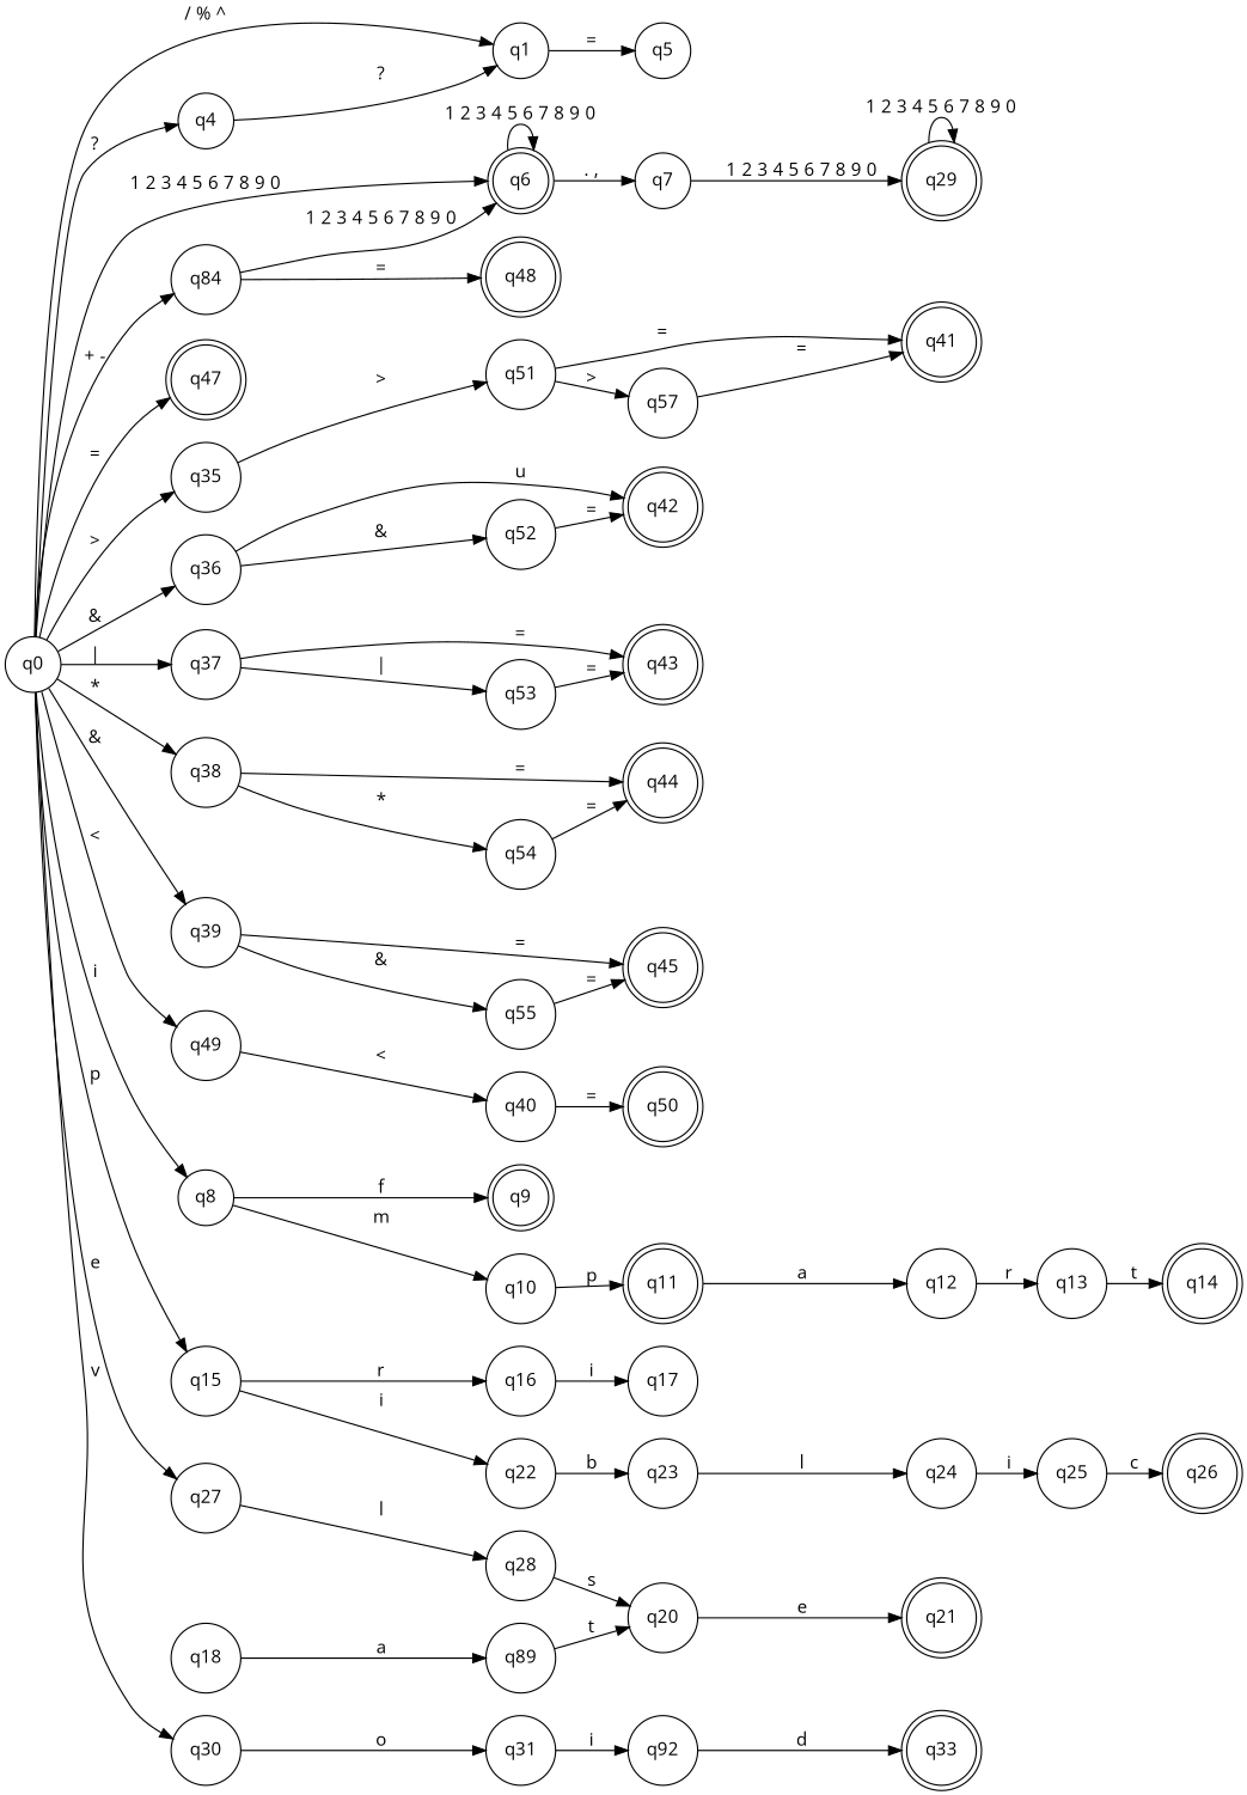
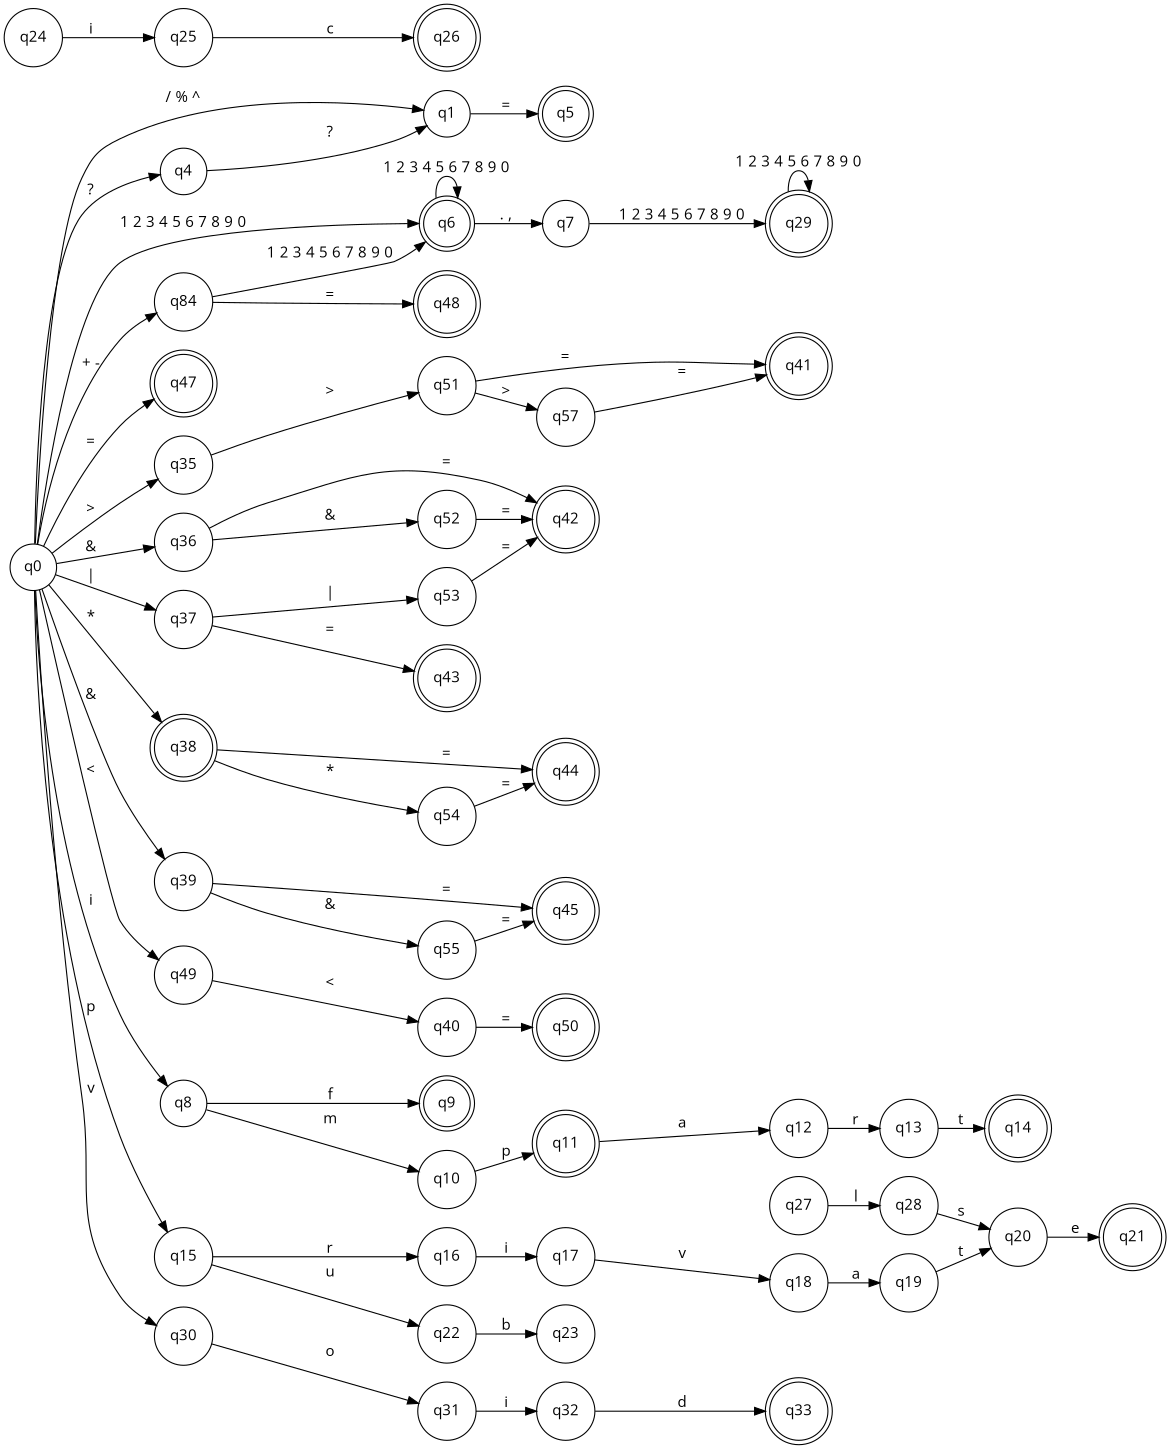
  digraph {
    fontname="Open Sans"
    rankdir=LR
    node [fontname="Open Sans" shape=circle]
    edge [fontname="Open Sans"]
-   q5
+   q5 [shape=doublecircle]
    q6 [shape=doublecircle]
    q7
    q29 [shape=doublecircle]
    q9 [shape=doublecircle]
    q14 [shape=doublecircle]
    q21 [shape=doublecircle]
    q26 [shape=doublecircle]
    q33 [shape=doublecircle]
    q41 [shape=doublecircle]
    q42 [shape=doublecircle]
    q43 [shape=doublecircle]
    q44 [shape=doublecircle]
    q45 [shape=doublecircle]
    q48 [shape=doublecircle]
    q47 [shape=doublecircle]
    q50 [shape=doublecircle]
    q0
    q4
    q1
    q35
    q36
    q37
-   q38
+   q38 [shape=doublecircle]
    q39
    q49
    n27 [label=q84]
    q8
    q15
    q27
    q30
    q51
    q52
    q53
    q54
    q55
    q40
    q10
    q16
    q22
    q28
    q31
    q57
    q11 [shape=doublecircle]
    q12
    q13
    q17
    q23
    q18
-   q19 [label=q89]
+   q19
    q20
    q24
    q25
-   q32 [label=q92]
+   q32
    q6 -> q6 [label="1 2 3 4 5 6 7 8 9 0"]
    q6 -> q7 [label=". ,"]
    q7 -> q29 [label="1 2 3 4 5 6 7 8 9 0"]
    q29 -> q29 [label="1 2 3 4 5 6 7 8 9 0"]
    q0 -> q6 [label="1 2 3 4 5 6 7 8 9 0"]
    q0 -> q47 [label="="]
    q0 -> q4 [label="?"]
    q0 -> q1 [label="/ % ^"]
    q0 -> q35 [label=">"]
    q0 -> q36 [label="&"]
    q0 -> q37 [label="|"]
    q0 -> q38 [label="*"]
    q0 -> q39 [label="&"]
    q0 -> q49 [label="<"]
    q0 -> n27 [label="+ -"]
    q0 -> q8 [label=i]
    q0 -> q15 [label=p]
-   q0 -> q27 [label=e]
    q0 -> q30 [label=v]
    q4 -> q1 [label="?"]
    q1 -> q5 [label="="]
    q35 -> q51 [label=">"]
-   q36 -> q42 [label=u]
+   q36 -> q42 [label="="]
    q36 -> q52 [label="&"]
    q37 -> q43 [label="="]
    q37 -> q53 [label="|"]
    q38 -> q44 [label="="]
    q38 -> q54 [label="*"]
    q39 -> q45 [label="="]
    q39 -> q55 [label="&"]
    q49 -> q40 [label="<"]
    n27 -> q6 [label="1 2 3 4 5 6 7 8 9 0"]
    n27 -> q48 [label="="]
    q8 -> q9 [label=f]
    q8 -> q10 [label=m]
    q15 -> q16 [label=r]
-   q15 -> q22 [label=i]
+   q15 -> q22 [label=u]
    q27 -> q28 [label=l]
    q30 -> q31 [label=o]
    q51 -> q41 [label="="]
    q51 -> q57 [label=">"]
    q52 -> q42 [label="="]
-   q53 -> q43 [label="="]
+   q53 -> q42 [label="="]
    q54 -> q44 [label="="]
    q55 -> q45 [label="="]
    q40 -> q50 [label="="]
    q10 -> q11 [label=p]
    q16 -> q17 [label=i]
    q22 -> q23 [label=b]
    q28 -> q20 [label=s]
    q31 -> q32 [label=i]
    q57 -> q41 [label="="]
    q11 -> q12 [label=a]
    q12 -> q13 [label=r]
    q13 -> q14 [label=t]
-   q23 -> q24 [label=l]
+   q17 -> q18 [label=v]
    q18 -> q19 [label=a]
    q19 -> q20 [label=t]
    q20 -> q21 [label=e]
    q24 -> q25 [label=i]
    q25 -> q26 [label=c]
    q32 -> q33 [label=d]
  }
